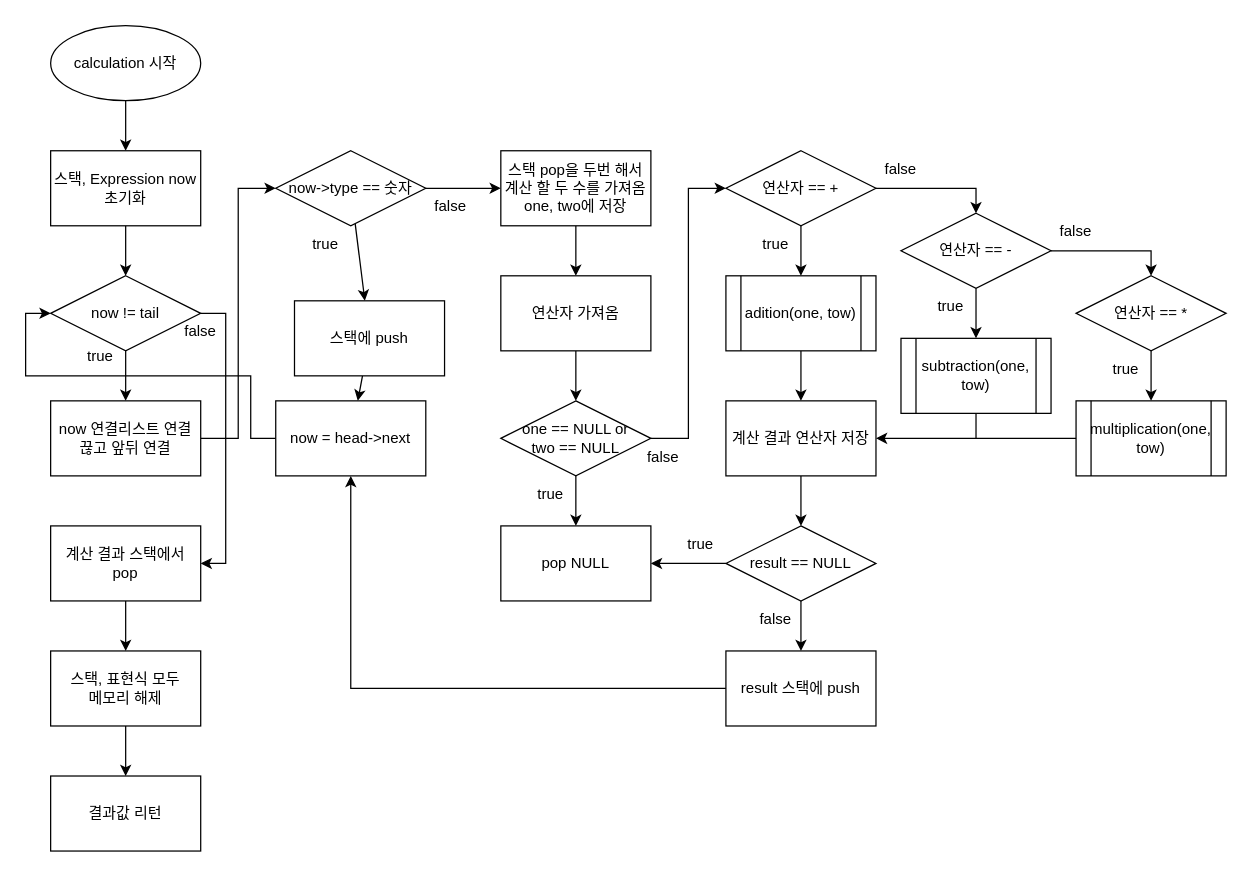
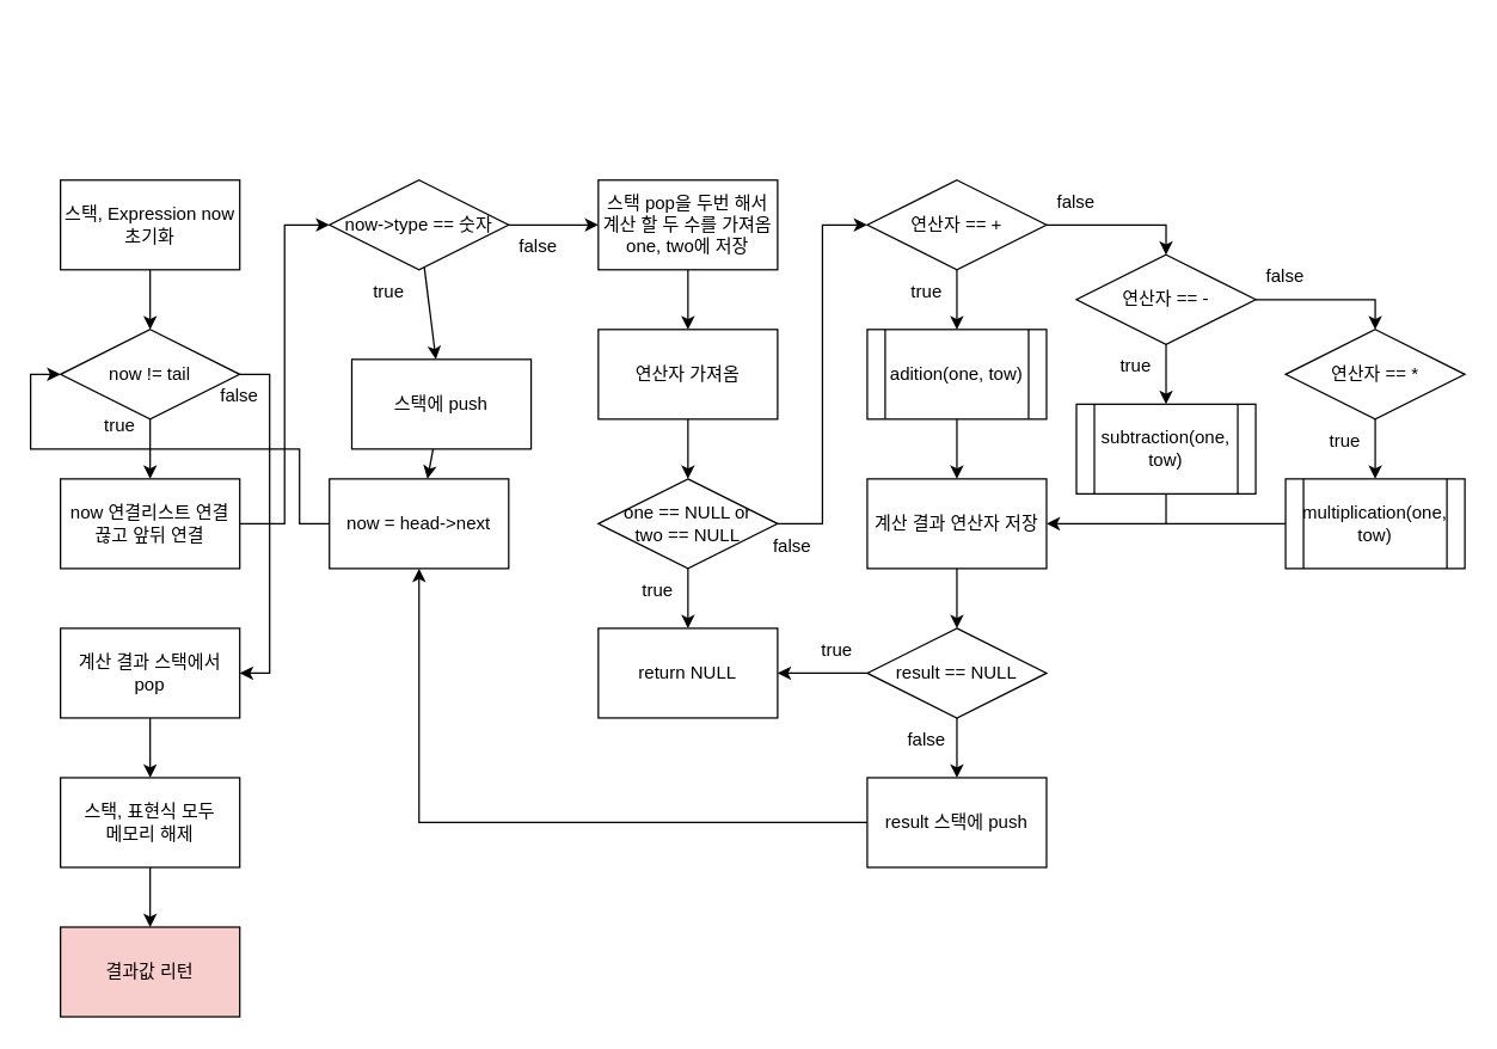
  <mxCell id="0" />
  <mxCell id="1" parent="0" />
- <mxCell id="2" value="" style="edgeStyle=none;html=1;" edge="1" parent="1" source="3" target="5"><mxGeometry relative="1" as="geometry" /></mxCell>
- <mxCell id="3" value="calculation 시작" style="ellipse;whiteSpace=wrap;html=1;" vertex="1" parent="1"><mxGeometry x="40" y="20" width="120" height="60" as="geometry" /></mxCell>
  <mxCell id="4" value="" style="edgeStyle=none;html=1;" edge="1" parent="1" source="5" target="8"><mxGeometry relative="1" as="geometry" /></mxCell>
  <mxCell id="5" value="스택, Expression now&lt;br&gt;초기화" style="rounded=0;whiteSpace=wrap;html=1;" vertex="1" parent="1"><mxGeometry x="40" y="120" width="120" height="60" as="geometry" /></mxCell>
  <mxCell id="6" value="" style="edgeStyle=none;html=1;" edge="1" parent="1" source="8" target="10"><mxGeometry relative="1" as="geometry" /></mxCell>
  <mxCell id="7" style="edgeStyle=none;rounded=0;html=1;entryX=1;entryY=0.5;entryDx=0;entryDy=0;" edge="1" parent="1" source="8" target="60"><mxGeometry relative="1" as="geometry"><Array as="points"><mxPoint x="180" y="250" /><mxPoint x="180" y="450" /></Array></mxGeometry></mxCell>
  <mxCell id="8" value="now != tail" style="rhombus;whiteSpace=wrap;html=1;" vertex="1" parent="1"><mxGeometry x="40" y="220" width="120" height="60" as="geometry" /></mxCell>
  <mxCell id="9" style="edgeStyle=none;html=1;entryX=0;entryY=0.5;entryDx=0;entryDy=0;rounded=0;" edge="1" parent="1" source="10" target="14"><mxGeometry relative="1" as="geometry"><Array as="points"><mxPoint x="190" y="350" /><mxPoint x="190" y="150" /></Array></mxGeometry></mxCell>
  <mxCell id="10" value="now 연결리스트 연결 끊고 앞뒤 연결" style="rounded=0;whiteSpace=wrap;html=1;" vertex="1" parent="1"><mxGeometry x="40" y="320" width="120" height="60" as="geometry" /></mxCell>
  <mxCell id="11" value="true" style="text;html=1;strokeColor=none;fillColor=none;align=center;verticalAlign=middle;whiteSpace=wrap;rounded=0;" vertex="1" parent="1"><mxGeometry x="50" y="270" width="60" height="30" as="geometry" /></mxCell>
  <mxCell id="12" value="" style="edgeStyle=none;rounded=0;html=1;" edge="1" parent="1" source="14" target="16"><mxGeometry relative="1" as="geometry" /></mxCell>
  <mxCell id="13" value="" style="edgeStyle=none;rounded=0;html=1;" edge="1" parent="1" source="14" target="21"><mxGeometry relative="1" as="geometry" /></mxCell>
  <mxCell id="14" value="now-&amp;gt;type == 숫자" style="rhombus;whiteSpace=wrap;html=1;" vertex="1" parent="1"><mxGeometry x="220" y="120" width="120" height="60" as="geometry" /></mxCell>
  <mxCell id="15" value="" style="edgeStyle=none;rounded=0;html=1;" edge="1" parent="1" source="16" target="19"><mxGeometry relative="1" as="geometry" /></mxCell>
  <mxCell id="16" value="스택에 push" style="rounded=0;whiteSpace=wrap;html=1;" vertex="1" parent="1"><mxGeometry x="235" y="240" width="120" height="60" as="geometry" /></mxCell>
  <mxCell id="17" value="true" style="text;html=1;strokeColor=none;fillColor=none;align=center;verticalAlign=middle;whiteSpace=wrap;rounded=0;" vertex="1" parent="1"><mxGeometry x="230" y="180" width="60" height="30" as="geometry" /></mxCell>
  <mxCell id="18" style="edgeStyle=none;rounded=0;html=1;entryX=0;entryY=0.5;entryDx=0;entryDy=0;exitX=0;exitY=0.5;exitDx=0;exitDy=0;" edge="1" parent="1" source="19" target="8"><mxGeometry relative="1" as="geometry"><mxPoint x="30" y="260" as="targetPoint" /><Array as="points"><mxPoint x="200" y="350" /><mxPoint x="200" y="300" /><mxPoint x="20" y="300" /><mxPoint x="20" y="250" /></Array></mxGeometry></mxCell>
  <mxCell id="19" value="now = head-&amp;gt;next" style="rounded=0;whiteSpace=wrap;html=1;" vertex="1" parent="1"><mxGeometry x="220" y="320" width="120" height="60" as="geometry" /></mxCell>
  <mxCell id="20" value="" style="edgeStyle=none;rounded=0;html=1;" edge="1" parent="1" source="21" target="24"><mxGeometry relative="1" as="geometry" /></mxCell>
  <mxCell id="21" value="스택 pop을 두번 해서&lt;br&gt;계산 할 두 수를 가져옴&lt;br&gt;one, two에 저장" style="rounded=0;whiteSpace=wrap;html=1;" vertex="1" parent="1"><mxGeometry x="400" y="120" width="120" height="60" as="geometry" /></mxCell>
  <mxCell id="22" value="false" style="text;html=1;strokeColor=none;fillColor=none;align=center;verticalAlign=middle;whiteSpace=wrap;rounded=0;" vertex="1" parent="1"><mxGeometry x="330" y="150" width="60" height="30" as="geometry" /></mxCell>
  <mxCell id="23" value="" style="edgeStyle=none;rounded=0;html=1;" edge="1" parent="1" source="24" target="27"><mxGeometry relative="1" as="geometry" /></mxCell>
  <mxCell id="24" value="연산자 가져옴" style="rounded=0;whiteSpace=wrap;html=1;" vertex="1" parent="1"><mxGeometry x="400" y="220" width="120" height="60" as="geometry" /></mxCell>
  <mxCell id="25" style="edgeStyle=none;rounded=0;html=1;exitX=1;exitY=0.5;exitDx=0;exitDy=0;entryX=0;entryY=0.5;entryDx=0;entryDy=0;" edge="1" parent="1" source="27" target="32"><mxGeometry relative="1" as="geometry"><Array as="points"><mxPoint x="550" y="350" /><mxPoint x="550" y="150" /></Array></mxGeometry></mxCell>
  <mxCell id="26" value="" style="edgeStyle=none;rounded=0;html=1;" edge="1" parent="1" source="27" target="28"><mxGeometry relative="1" as="geometry" /></mxCell>
  <mxCell id="27" value="one == NULL or&lt;br&gt;two == NULL" style="rhombus;whiteSpace=wrap;html=1;" vertex="1" parent="1"><mxGeometry x="400" y="320" width="120" height="60" as="geometry" /></mxCell>
- <mxCell id="28" value="pop NULL" style="rounded=0;whiteSpace=wrap;html=1;" vertex="1" parent="1"><mxGeometry x="400" y="420" width="120" height="60" as="geometry" /></mxCell>
+ <mxCell id="28" value="return NULL" style="rounded=0;whiteSpace=wrap;html=1;" vertex="1" parent="1"><mxGeometry x="400" y="420" width="120" height="60" as="geometry" /></mxCell>
  <mxCell id="29" value="true" style="text;html=1;strokeColor=none;fillColor=none;align=center;verticalAlign=middle;whiteSpace=wrap;rounded=0;" vertex="1" parent="1"><mxGeometry x="410" y="380" width="60" height="30" as="geometry" /></mxCell>
  <mxCell id="30" value="" style="edgeStyle=none;rounded=0;html=1;" edge="1" parent="1" source="32" target="35"><mxGeometry relative="1" as="geometry" /></mxCell>
  <mxCell id="31" style="edgeStyle=none;rounded=0;html=1;entryX=0.5;entryY=0;entryDx=0;entryDy=0;" edge="1" parent="1" source="32" target="40"><mxGeometry relative="1" as="geometry"><Array as="points"><mxPoint x="780" y="150" /></Array></mxGeometry></mxCell>
  <mxCell id="32" value="연산자 == +" style="rhombus;whiteSpace=wrap;html=1;" vertex="1" parent="1"><mxGeometry x="580" y="120" width="120" height="60" as="geometry" /></mxCell>
  <mxCell id="33" value="false" style="text;html=1;strokeColor=none;fillColor=none;align=center;verticalAlign=middle;whiteSpace=wrap;rounded=0;" vertex="1" parent="1"><mxGeometry x="500" y="350" width="60" height="30" as="geometry" /></mxCell>
  <mxCell id="34" style="edgeStyle=none;rounded=0;html=1;" edge="1" parent="1" source="35" target="37"><mxGeometry relative="1" as="geometry" /></mxCell>
  <mxCell id="35" value="adition(one, tow)" style="shape=process;whiteSpace=wrap;html=1;backgroundOutline=1;" vertex="1" parent="1"><mxGeometry x="580" y="220" width="120" height="60" as="geometry" /></mxCell>
  <mxCell id="36" value="" style="edgeStyle=none;rounded=0;html=1;" edge="1" parent="1" source="37" target="54"><mxGeometry relative="1" as="geometry" /></mxCell>
  <mxCell id="37" value="계산 결과 연산자 저장" style="rounded=0;whiteSpace=wrap;html=1;" vertex="1" parent="1"><mxGeometry x="580" y="320" width="120" height="60" as="geometry" /></mxCell>
  <mxCell id="38" value="" style="edgeStyle=none;rounded=0;html=1;" edge="1" source="40" target="42" parent="1"><mxGeometry relative="1" as="geometry" /></mxCell>
  <mxCell id="39" style="edgeStyle=none;rounded=0;html=1;exitX=1;exitY=0.5;exitDx=0;exitDy=0;entryX=0.5;entryY=0;entryDx=0;entryDy=0;" edge="1" parent="1" source="40" target="44"><mxGeometry relative="1" as="geometry"><Array as="points"><mxPoint x="920" y="200" /></Array></mxGeometry></mxCell>
  <mxCell id="40" value="연산자 == -" style="rhombus;whiteSpace=wrap;html=1;" vertex="1" parent="1"><mxGeometry x="720" y="170" width="120" height="60" as="geometry" /></mxCell>
  <mxCell id="41" style="edgeStyle=none;rounded=0;html=1;entryX=1;entryY=0.5;entryDx=0;entryDy=0;" edge="1" parent="1" source="42" target="37"><mxGeometry relative="1" as="geometry"><Array as="points"><mxPoint x="780" y="350" /></Array></mxGeometry></mxCell>
  <mxCell id="42" value="subtraction(one, tow)" style="shape=process;whiteSpace=wrap;html=1;backgroundOutline=1;" vertex="1" parent="1"><mxGeometry x="720" y="270" width="120" height="60" as="geometry" /></mxCell>
  <mxCell id="43" value="" style="edgeStyle=none;rounded=0;html=1;" edge="1" source="44" target="45" parent="1"><mxGeometry relative="1" as="geometry" /></mxCell>
  <mxCell id="44" value="연산자 == *" style="rhombus;whiteSpace=wrap;html=1;" vertex="1" parent="1"><mxGeometry x="860" y="220" width="120" height="60" as="geometry" /></mxCell>
  <mxCell id="45" value="multiplication(one, tow)" style="shape=process;whiteSpace=wrap;html=1;backgroundOutline=1;" vertex="1" parent="1"><mxGeometry x="860" y="320" width="120" height="60" as="geometry" /></mxCell>
  <mxCell id="46" value="true" style="text;html=1;strokeColor=none;fillColor=none;align=center;verticalAlign=middle;whiteSpace=wrap;rounded=0;" vertex="1" parent="1"><mxGeometry x="590" y="180" width="60" height="30" as="geometry" /></mxCell>
  <mxCell id="47" value="true" style="text;html=1;strokeColor=none;fillColor=none;align=center;verticalAlign=middle;whiteSpace=wrap;rounded=0;" vertex="1" parent="1"><mxGeometry x="730" y="230" width="60" height="30" as="geometry" /></mxCell>
  <mxCell id="48" value="true" style="text;html=1;strokeColor=none;fillColor=none;align=center;verticalAlign=middle;whiteSpace=wrap;rounded=0;" vertex="1" parent="1"><mxGeometry x="870" y="280" width="60" height="30" as="geometry" /></mxCell>
  <mxCell id="49" value="false" style="text;html=1;strokeColor=none;fillColor=none;align=center;verticalAlign=middle;whiteSpace=wrap;rounded=0;" vertex="1" parent="1"><mxGeometry x="690" y="120" width="60" height="30" as="geometry" /></mxCell>
  <mxCell id="50" value="false" style="text;html=1;strokeColor=none;fillColor=none;align=center;verticalAlign=middle;whiteSpace=wrap;rounded=0;" vertex="1" parent="1"><mxGeometry x="830" y="170" width="60" height="30" as="geometry" /></mxCell>
  <mxCell id="51" value="" style="endArrow=none;html=1;entryX=0;entryY=0.5;entryDx=0;entryDy=0;rounded=0;" edge="1" parent="1" target="45"><mxGeometry width="50" height="50" relative="1" as="geometry"><mxPoint x="780" y="350" as="sourcePoint" /><mxPoint x="790" y="340" as="targetPoint" /><Array as="points"><mxPoint x="800" y="350" /></Array></mxGeometry></mxCell>
  <mxCell id="52" style="edgeStyle=none;rounded=0;html=1;exitX=0;exitY=0.5;exitDx=0;exitDy=0;" edge="1" parent="1" source="54" target="28"><mxGeometry relative="1" as="geometry" /></mxCell>
  <mxCell id="53" value="" style="edgeStyle=none;rounded=0;html=1;" edge="1" parent="1" source="54" target="57"><mxGeometry relative="1" as="geometry" /></mxCell>
  <mxCell id="54" value="result == NULL" style="rhombus;whiteSpace=wrap;html=1;" vertex="1" parent="1"><mxGeometry x="580" y="420" width="120" height="60" as="geometry" /></mxCell>
  <mxCell id="55" value="true" style="text;html=1;strokeColor=none;fillColor=none;align=center;verticalAlign=middle;whiteSpace=wrap;rounded=0;" vertex="1" parent="1"><mxGeometry x="530" y="420" width="60" height="30" as="geometry" /></mxCell>
  <mxCell id="56" style="edgeStyle=none;rounded=0;html=1;entryX=0.5;entryY=1;entryDx=0;entryDy=0;" edge="1" parent="1" source="57" target="19"><mxGeometry relative="1" as="geometry"><Array as="points"><mxPoint x="280" y="550" /></Array></mxGeometry></mxCell>
  <mxCell id="57" value="result 스택에 push" style="rounded=0;whiteSpace=wrap;html=1;" vertex="1" parent="1"><mxGeometry x="580" y="520" width="120" height="60" as="geometry" /></mxCell>
  <mxCell id="58" value="false" style="text;html=1;strokeColor=none;fillColor=none;align=center;verticalAlign=middle;whiteSpace=wrap;rounded=0;" vertex="1" parent="1"><mxGeometry x="590" y="480" width="60" height="30" as="geometry" /></mxCell>
  <mxCell id="59" value="" style="edgeStyle=none;rounded=0;html=1;" edge="1" parent="1" source="60" target="63"><mxGeometry relative="1" as="geometry" /></mxCell>
  <mxCell id="60" value="계산 결과 스택에서 pop" style="rounded=0;whiteSpace=wrap;html=1;" vertex="1" parent="1"><mxGeometry x="40" y="420" width="120" height="60" as="geometry" /></mxCell>
  <mxCell id="61" value="false" style="text;html=1;strokeColor=none;fillColor=none;align=center;verticalAlign=middle;whiteSpace=wrap;rounded=0;" vertex="1" parent="1"><mxGeometry x="130" y="250" width="60" height="30" as="geometry" /></mxCell>
  <mxCell id="62" value="" style="edgeStyle=none;rounded=0;html=1;" edge="1" parent="1" source="63" target="64"><mxGeometry relative="1" as="geometry" /></mxCell>
  <mxCell id="63" value="스택, 표현식 모두&lt;br&gt;메모리 해제" style="rounded=0;whiteSpace=wrap;html=1;" vertex="1" parent="1"><mxGeometry x="40" y="520" width="120" height="60" as="geometry" /></mxCell>
- <mxCell id="64" value="결과값 리턴" style="rounded=0;whiteSpace=wrap;html=1;" vertex="1" parent="1"><mxGeometry x="40" y="620" width="120" height="60" as="geometry" /></mxCell>
+ <mxCell id="64" value="결과값 리턴" style="rounded=0;whiteSpace=wrap;html=1;fillColor=#f8cecc;" vertex="1" parent="1"><mxGeometry x="40" y="620" width="120" height="60" as="geometry" /></mxCell>
